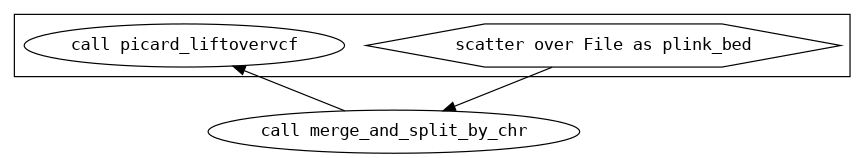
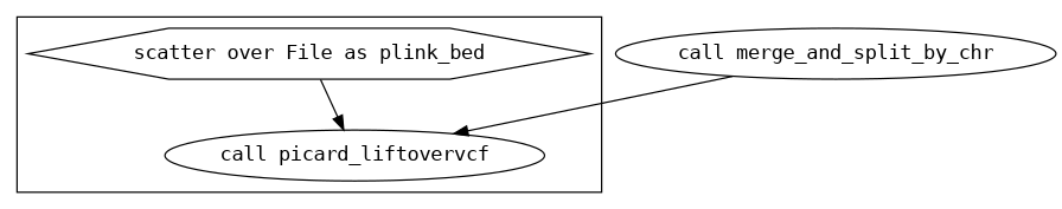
  digraph {
    compound=true
    fontname="DejaVu Sans Mono"
    node [fontname="DejaVu Sans Mono"]
    edge [fontname="DejaVu Sans Mono"]
    n1 [label="scatter over File as plink_bed" shape=hexagon]
    n2 [label="call picard_liftovervcf"]
    n3 [label="call merge_and_split_by_chr"]
    subgraph cluster_1 {
      fillcolor=white
      style="filled,solid"
      n1
      n2
    }
-   n1 -> n3
+   n1 -> n2
    n3 -> n2
  }
